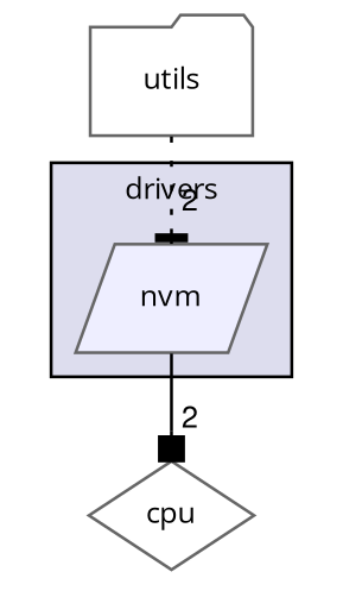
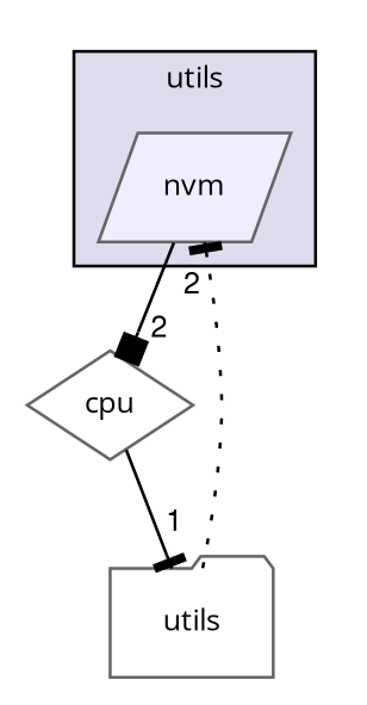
  digraph {
    compound=true
    fontname="Open Sans"
    node [color=gray40 fontname="Open Sans" fontsize=10 style=filled]
    edge [arrowhead=tee fontname="Open Sans" headlabel=2 labeldistance=1.5 labelfontname=FreeSans labelfontsize=10 style=solid]
    n1 [fillcolor="#eeeeff" label=nvm pencolor=black shape=parallelogram]
    n2 [label=cpu shape=diamond style=""]
    n3 [fillcolor=white label=utils shape=folder]
    subgraph cluster_1 {
      bgcolor="#ddddee"
      fontsize=10
-     label=drivers
+     label=utils
      pencolor=black
      n1
    }
    n1 -> n2 [arrowhead=box]
+   n2 -> n3 [headlabel=1]
    n3 -> n1 [style=dotted]
  }
